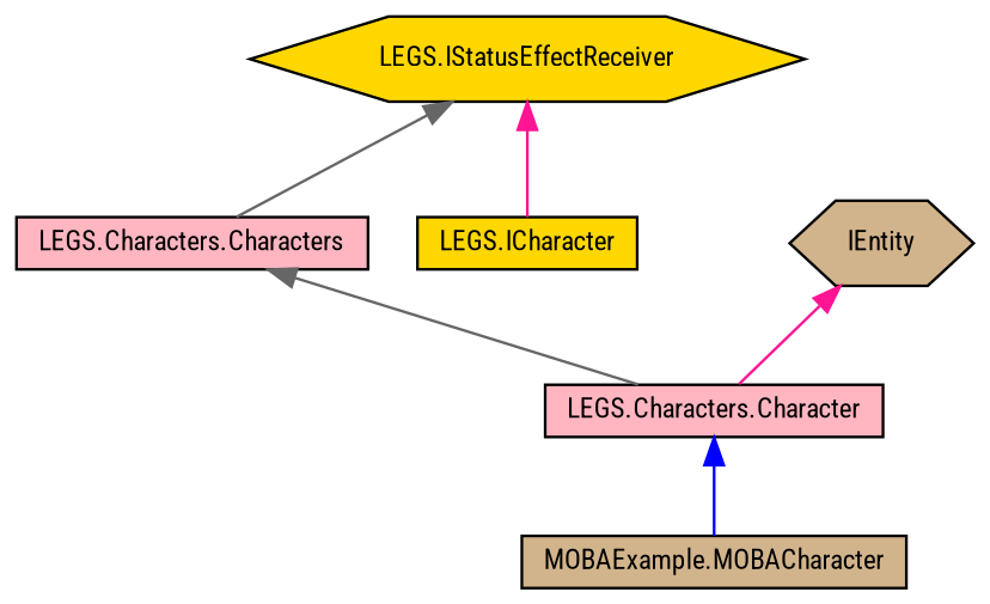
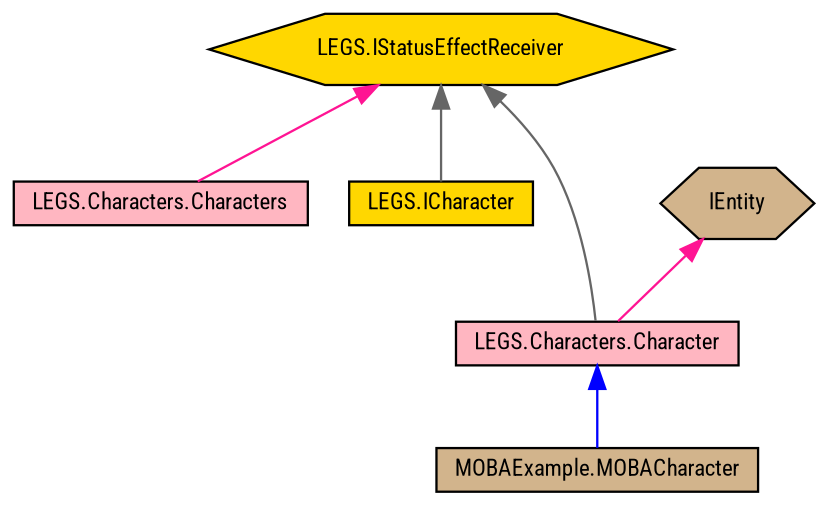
  digraph {
    fontname="Roboto Condensed"
    node [color=black fillcolor=gold fontname="Roboto Condensed" fontsize=10 shape=box style=filled]
    edge [color=gray40 dir=back fontname="Roboto Condensed" fontsize=10 labelfontname=Helvetica labelfontsize=10 style=solid]
    n1 [fontcolor=black height=0.2 label="LEGS.IStatusEffectReceiver" shape=hexagon width=0.4]
    n2 [fillcolor=lightpink height=0.2 label="LEGS.Characters.Characters" width=0.4]
    n3 [height=0.2 label="LEGS.ICharacter" width=0.4]
    n4 [fillcolor=lightpink height=0.2 label="LEGS.Characters.Character" width=0.4]
    n5 [fillcolor=tan height=0.2 label=IEntity shape=hexagon width=0.4]
    n6 [fillcolor=tan height=0.2 label="MOBAExample.MOBACharacter" width=0.4]
-   n1 -> n2
-   n1 -> n3 [color=deeppink]
-   n2 -> n4
+   n1 -> n2 [color=deeppink]
+   n1 -> n3
+   n1 -> n4
    n4 -> n6 [color=blue]
    n5 -> n4 [color=deeppink]
  }
